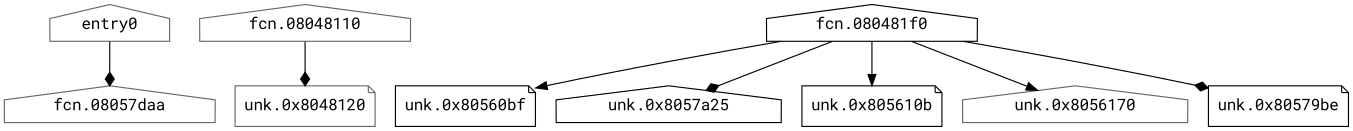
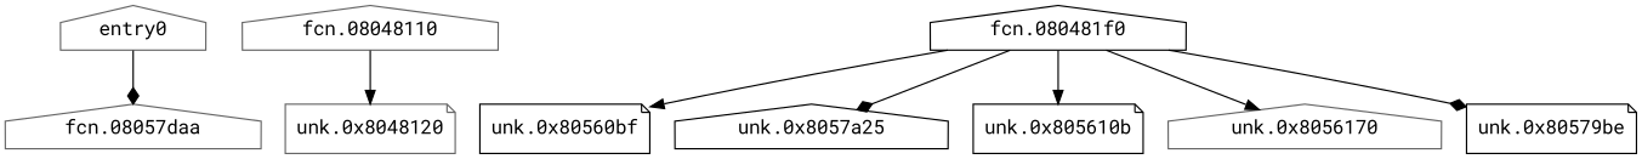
  digraph {
    fontname="Roboto Mono"
    node [color=gray40 fontname="Roboto Mono" shape=house]
    edge [arrowhead=normal fontname="Roboto Mono"]
    n1 [label=entry0]
    n2 [label="fcn.08057daa"]
    n3 [label="fcn.08048110"]
    n4 [label="unk.0x8048120" shape=note]
    n5 [color=black label="fcn.080481f0"]
    n6 [color=black label="unk.0x80560bf" shape=note]
    n7 [color=black label="unk.0x8057a25"]
    n8 [color=black label="unk.0x805610b" shape=note]
    n9 [label="unk.0x8056170"]
    n10 [color=black label="unk.0x80579be" shape=note]
    n1 -> n2 [arrowhead=diamond]
-   n3 -> n4 [arrowhead=diamond]
+   n3 -> n4
    n5 -> n6
    n5 -> n7 [arrowhead=diamond]
    n5 -> n8
    n5 -> n9
    n5 -> n10 [arrowhead=diamond]
  }
